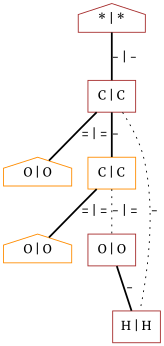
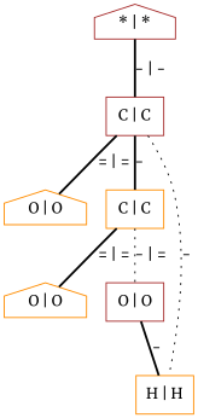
  graph {
    fontname=Merriweather
    node [color=darkorange shape=box fontname=Merriweather]
    edge [style=bold fontname=Merriweather]
    n1 [label="* | *" color=brown shape=house]
    n2 [label="C | C" color=brown]
    n3 [label="O | O" shape=house]
    n4 [label="C | C"]
-   n5 [label="H | H" color=brown]
+   n5 [label="H | H"]
    n6 [label="O | O" shape=house]
    n7 [label="O | O" color=brown]
    n1 -- n2 [label="- | -"]
    n2 -- n3 [label="= | ="]
    n2 -- n4 [label="-"]
    n2 -- n5 [label="-" style=dotted]
    n4 -- n6 [label="= | ="]
    n4 -- n7 [label="- | =" style=dotted]
    n7 -- n5 [label="-"]
  }
